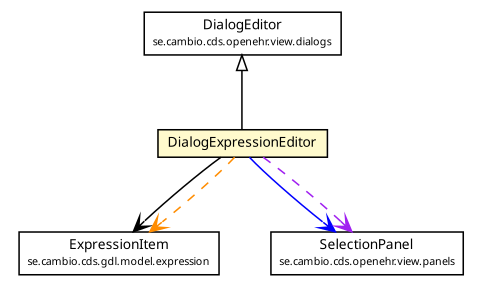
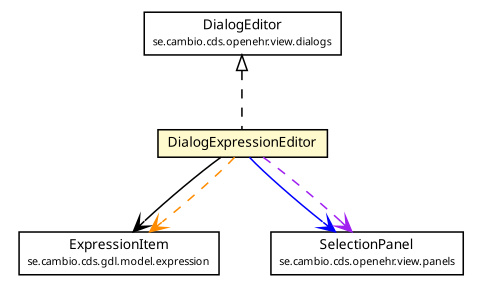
  digraph {
    fontname="Liberation Mono"
    nodesep=0.25
    ranksep=0.5
    node [fontcolor=black fontname="Liberation Mono" fontsize=9.0 shape=plaintext]
    edge [color=black fontname="Liberation Mono" fontsize=10.0 headport=p labelfontname="Trebuchet MS" labelfontsize=10 tailport=p arrowhead=open fontcolor=black]
    n1 [label=<<table title="se.cambio.cds.gdl.model.expression.ExpressionItem" border="0" cellborder="1" cellspacing="0" cellpadding="2" port="p" href="../../../model/expression/ExpressionItem.html"> 		<tr><td><table border="0" cellspacing="0" cellpadding="1"> <tr><td align="center" balign="center"><font face="Trebuchet MS"> ExpressionItem </font></td></tr> <tr><td align="center" balign="center"><font face="Trebuchet MS" point-size="7.0"> se.cambio.cds.gdl.model.expression </font></td></tr> 		</table></td></tr> 		</table>>]
    n2 [label=<<table title="se.cambio.cds.openehr.view.dialogs.DialogEditor" border="0" cellborder="1" cellspacing="0" cellpadding="2" port="p" href="../../../../openehr/view/dialogs/DialogEditor.html"> 		<tr><td><table border="0" cellspacing="0" cellpadding="1"> <tr><td align="center" balign="center"><font face="Trebuchet MS"> DialogEditor </font></td></tr> <tr><td align="center" balign="center"><font face="Trebuchet MS" point-size="7.0"> se.cambio.cds.openehr.view.dialogs </font></td></tr> 		</table></td></tr> 		</table>>]
    n3 [label=<<table title="se.cambio.cds.gdl.editor.view.dialog.DialogExpressionEditor" border="0" cellborder="1" cellspacing="0" cellpadding="2" port="p" bgcolor="lemonChiffon" href="./DialogExpressionEditor.html"> 		<tr><td><table border="0" cellspacing="0" cellpadding="1"> <tr><td align="center" balign="center"><font face="Trebuchet MS"> DialogExpressionEditor </font></td></tr> 		</table></td></tr> 		</table>>]
    n4 [label=<<table title="se.cambio.cds.openehr.view.panels.SelectionPanel" border="0" cellborder="1" cellspacing="0" cellpadding="2" port="p" href="../../../../openehr/view/panels/SelectionPanel.html"> 		<tr><td><table border="0" cellspacing="0" cellpadding="1"> <tr><td align="center" balign="center"><font face="Trebuchet MS"> SelectionPanel </font></td></tr> <tr><td align="center" balign="center"><font face="Trebuchet MS" point-size="7.0"> se.cambio.cds.openehr.view.panels </font></td></tr> 		</table></td></tr> 		</table>>]
-   n2 -> n3 [arrowtail=empty dir=back fontsize=10 arrowhead="" fontcolor=""]
+   n2 -> n3 [arrowtail=empty dir=back fontsize=10 style=dashed arrowhead="" fontcolor=""]
    n3 -> n1
    n3 -> n1 [color=darkorange style=dashed]
    n3 -> n4 [color=blue]
    n3 -> n4 [color=purple style=dashed]
  }
